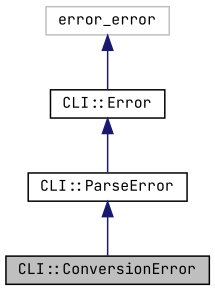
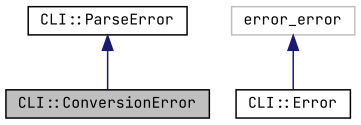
  digraph {
    fontname="JetBrains Mono"
    node [color=black fillcolor=white fontname="JetBrains Mono" fontsize=10 shape=record style=filled]
    edge [color=midnightblue dir=back fontname="JetBrains Mono" fontsize=10 labelfontname=Helvetica labelfontsize=10 style=solid]
    n1 [fillcolor=grey75 fontcolor=black height=0.2 label="CLI::ConversionError" width=0.4]
    n2 [height=0.2 label="CLI::ParseError" width=0.4]
    n3 [height=0.2 label="CLI::Error" width=0.4]
    n4 [color=grey75 height=0.2 label=error_error width=0.4]
    n2 -> n1
-   n3 -> n2
    n4 -> n3
  }
